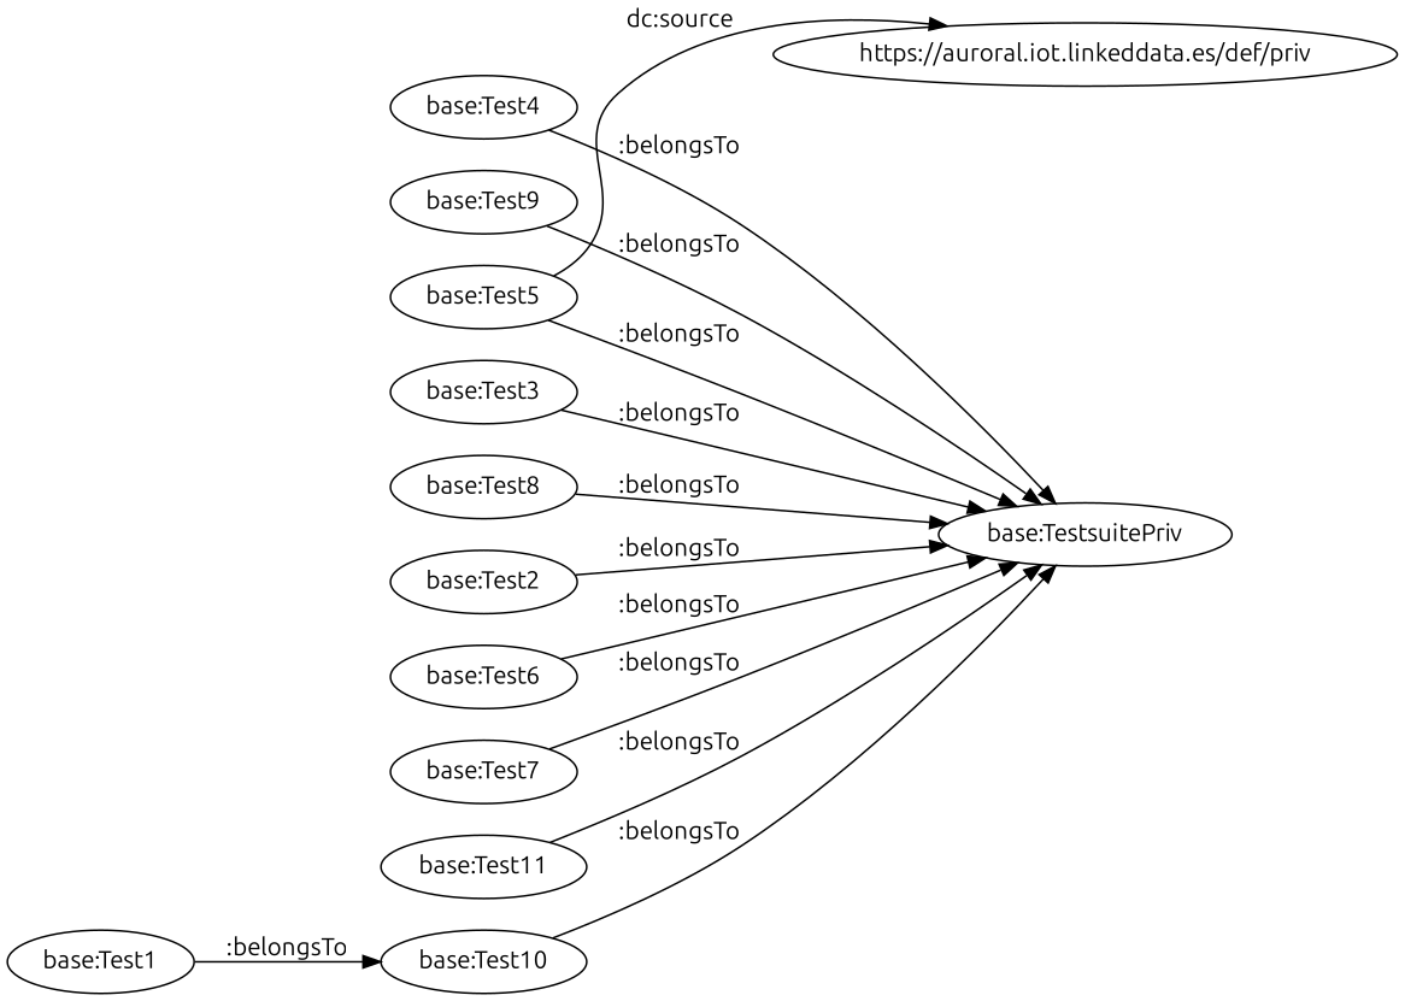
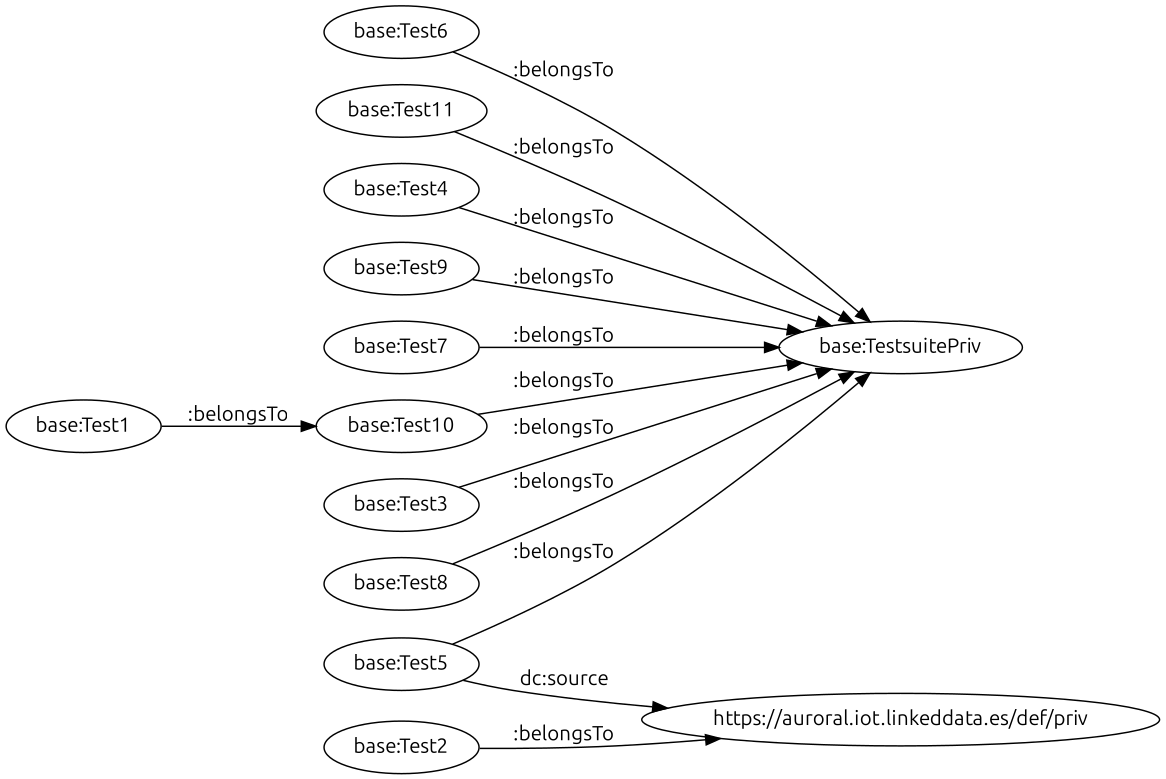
  digraph {
    fontname=Ubuntu
    rankdir=LR
    node [fontname=Ubuntu]
    edge [fontname=Ubuntu]
    "base:Test4"
    "base:TestsuitePriv"
    "base:Test9"
    "base:Test2"
    "base:Test7"
    "base:Test5"
    "https://auroral.iot.linkeddata.es/def/priv"
    "base:Test10"
    "base:Test3"
    "base:Test8"
    "base:Test1"
    "base:Test6"
    "base:Test11"
    "base:Test4" -> "base:TestsuitePriv" [label=":belongsTo"]
    "base:Test9" -> "base:TestsuitePriv" [label=":belongsTo"]
-   "base:Test2" -> "base:TestsuitePriv" [label=":belongsTo"]
+   "base:Test2" -> "https://auroral.iot.linkeddata.es/def/priv" [label=":belongsTo"]
    "base:Test7" -> "base:TestsuitePriv" [label=":belongsTo"]
    "base:Test5" -> "base:TestsuitePriv" [label=":belongsTo"]
    "base:Test5" -> "https://auroral.iot.linkeddata.es/def/priv" [label="dc:source"]
    "base:Test10" -> "base:TestsuitePriv" [label=":belongsTo"]
    "base:Test3" -> "base:TestsuitePriv" [label=":belongsTo"]
    "base:Test8" -> "base:TestsuitePriv" [label=":belongsTo"]
    "base:Test1" -> "base:Test10" [label=":belongsTo"]
    "base:Test6" -> "base:TestsuitePriv" [label=":belongsTo"]
    "base:Test11" -> "base:TestsuitePriv" [label=":belongsTo"]
  }
